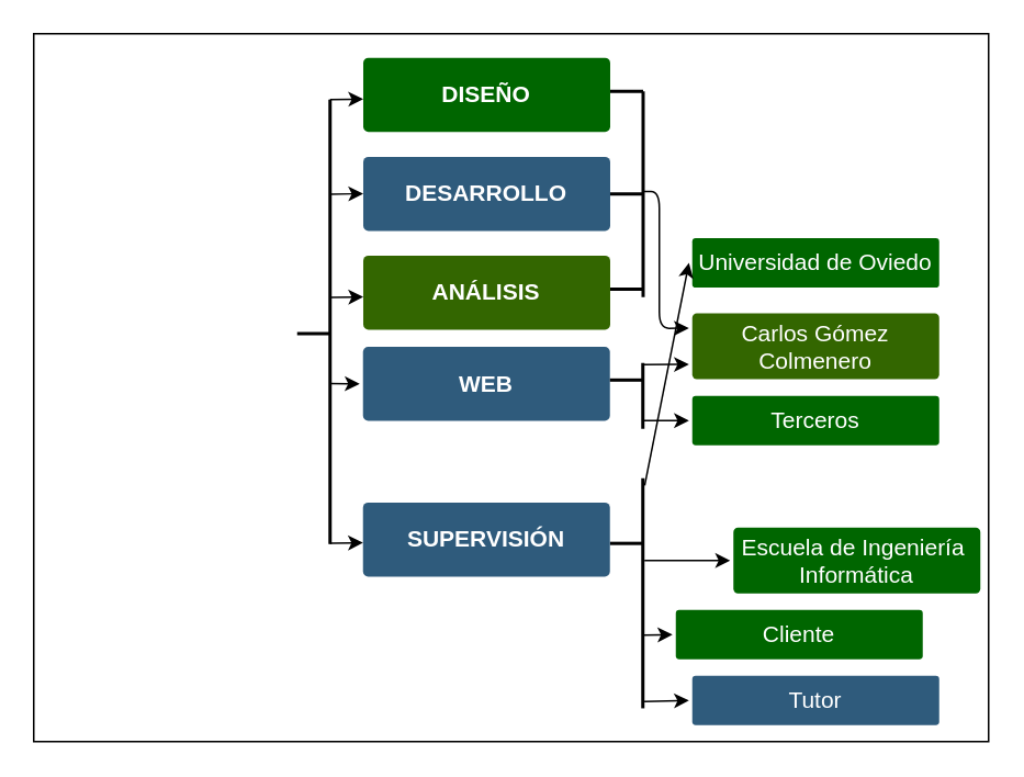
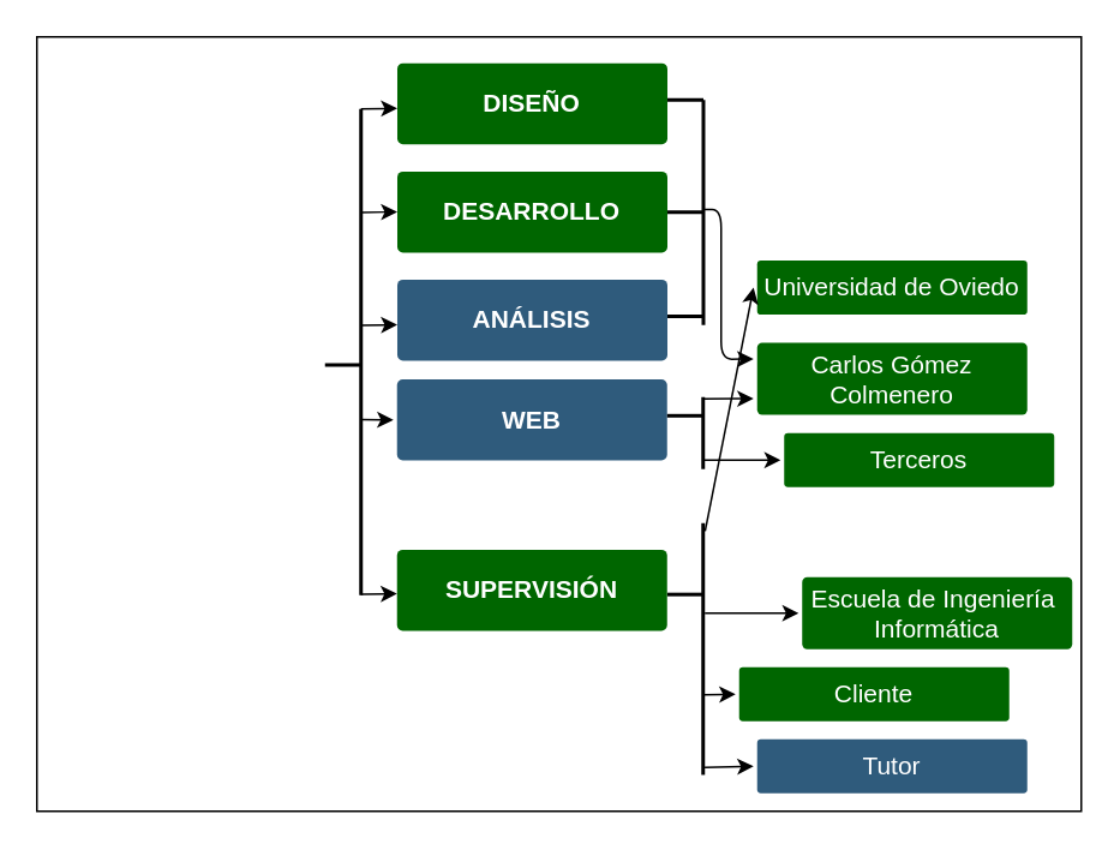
  <mxCell id="0" />
  <mxCell id="1" parent="0" />
  <mxCell id="2" value="" style="rounded=0;whiteSpace=wrap;html=1;fillColor=#FFFFFF;" parent="1" vertex="1"><mxGeometry x="20" y="20" width="580" height="430" as="geometry" /></mxCell>
  <mxCell id="3" value="WEB" style="rounded=1;whiteSpace=wrap;html=1;shadow=0;labelBackgroundColor=none;strokeColor=none;strokeWidth=3;fillColor=#2F5B7C;fontFamily=Helvetica;fontSize=14;fontColor=#FFFFFF;align=center;spacing=5;fontStyle=1;arcSize=7;perimeterSpacing=2;" parent="1" vertex="1"><mxGeometry x="220" y="210.17" width="150" height="45" as="geometry" /></mxCell>
  <mxCell id="4" value="&lt;div&gt;Escuela de Ingeniería&amp;nbsp;&lt;/div&gt;&lt;div&gt;Informática&lt;/div&gt;" style="rounded=1;whiteSpace=wrap;html=1;shadow=0;labelBackgroundColor=none;strokeColor=none;strokeWidth=3;fillColor=#006600;fontFamily=Helvetica;fontSize=14;fontColor=#FFFFFF;align=center;spacing=5;fontStyle=0;arcSize=7;perimeterSpacing=2;" parent="1" vertex="1"><mxGeometry x="445" y="320" width="150" height="40" as="geometry" /></mxCell>
  <mxCell id="5" value="&lt;div&gt;Tutor&lt;/div&gt;" style="rounded=1;whiteSpace=wrap;html=1;shadow=0;labelBackgroundColor=none;strokeColor=none;strokeWidth=3;fillColor=#2f5b7c;fontFamily=Helvetica;fontSize=14;fontColor=#FFFFFF;align=center;spacing=5;fontStyle=0;arcSize=7;perimeterSpacing=2;" parent="1" vertex="1"><mxGeometry x="420" y="410" width="150" height="30" as="geometry" /></mxCell>
  <mxCell id="6" value="Cliente" style="rounded=1;whiteSpace=wrap;html=1;shadow=0;labelBackgroundColor=none;strokeColor=none;strokeWidth=3;fillColor=#006600;fontFamily=Helvetica;fontSize=14;fontColor=#FFFFFF;align=center;spacing=5;fontStyle=0;arcSize=7;perimeterSpacing=2;" parent="1" vertex="1"><mxGeometry x="410" y="370" width="150" height="30" as="geometry" /></mxCell>
  <mxCell id="7" value="Universidad de Oviedo" style="rounded=1;whiteSpace=wrap;html=1;shadow=0;labelBackgroundColor=none;strokeColor=none;strokeWidth=3;fillColor=#006600;fontFamily=Helvetica;fontSize=14;fontColor=#FFFFFF;align=center;spacing=5;fontStyle=0;arcSize=7;perimeterSpacing=2;" parent="1" vertex="1"><mxGeometry x="420" y="144.22" width="150" height="30" as="geometry" /></mxCell>
  <mxCell id="8" value="" style="line;strokeWidth=2;html=1;fillColor=#336600;" parent="1" vertex="1"><mxGeometry x="180" y="197.17" width="20" height="10" as="geometry" /></mxCell>
  <mxCell id="9" value="" style="line;strokeWidth=2;html=1;fillColor=#2F5B7C;direction=south;" parent="1" vertex="1"><mxGeometry x="190" y="60" width="20" height="270" as="geometry" /></mxCell>
  <mxCell id="10" value="" style="endArrow=classic;html=1;strokeColor=#000000;fillColor=#2F5B7C;fontStyle=1;entryX=0;entryY=0.5;entryDx=0;entryDy=0;exitX=0.639;exitY=0.502;exitDx=0;exitDy=0;exitPerimeter=0;" parent="1" source="9" target="3" edge="1"><mxGeometry width="50" height="50" relative="1" as="geometry"><mxPoint x="201" y="233" as="sourcePoint" /><mxPoint x="220" y="167.53" as="targetPoint" /></mxGeometry></mxCell>
  <mxCell id="11" value="" style="line;strokeWidth=2;html=1;fillColor=#336600;direction=south;" parent="1" vertex="1"><mxGeometry x="380.16" y="55" width="20" height="125" as="geometry" /></mxCell>
  <mxCell id="12" value="" style="endArrow=classic;html=1;strokeColor=#000000;fillColor=#000000;fontStyle=1;exitX=0.032;exitY=0.445;exitDx=0;exitDy=0;exitPerimeter=0;entryX=0;entryY=0.5;entryDx=0;entryDy=0;" parent="1" source="22" target="7" edge="1"><mxGeometry width="50" height="50" relative="1" as="geometry"><mxPoint x="410.76" y="367.19" as="sourcePoint" /><mxPoint x="410" y="300" as="targetPoint" /></mxGeometry></mxCell>
  <mxCell id="13" value="" style="endArrow=classic;html=1;strokeColor=#000000;fillColor=#000000;fontStyle=1;exitX=0.358;exitY=0.452;exitDx=0;exitDy=0;exitPerimeter=0;entryX=0;entryY=0.5;entryDx=0;entryDy=0;" parent="1" source="22" target="4" edge="1"><mxGeometry width="50" height="50" relative="1" as="geometry"><mxPoint x="410" y="446.87" as="sourcePoint" /><mxPoint x="410" y="340" as="targetPoint" /></mxGeometry></mxCell>
  <mxCell id="14" value="" style="endArrow=classic;html=1;strokeColor=#000000;fillColor=#000000;fontStyle=1;exitX=0.682;exitY=0.499;exitDx=0;exitDy=0;exitPerimeter=0;entryX=0;entryY=0.5;entryDx=0;entryDy=0;" parent="1" source="22" target="6" edge="1"><mxGeometry width="50" height="50" relative="1" as="geometry"><mxPoint x="410" y="526.87" as="sourcePoint" /><mxPoint x="410" y="384" as="targetPoint" /></mxGeometry></mxCell>
- <mxCell id="15" value="Terceros" style="rounded=1;whiteSpace=wrap;html=1;shadow=0;labelBackgroundColor=none;strokeColor=none;strokeWidth=3;fillColor=#006600;fontFamily=Helvetica;fontSize=14;fontColor=#FFFFFF;align=center;spacing=5;fontStyle=0;arcSize=7;perimeterSpacing=2;" parent="1" vertex="1"><mxGeometry x="420" y="240" width="150" height="30" as="geometry" /></mxCell>
+ <mxCell id="15" value="Terceros" style="rounded=1;whiteSpace=wrap;html=1;shadow=0;labelBackgroundColor=none;strokeColor=none;strokeWidth=3;fillColor=#006600;fontFamily=Helvetica;fontSize=14;fontColor=#FFFFFF;align=center;spacing=5;fontStyle=0;arcSize=7;perimeterSpacing=2;" parent="1" vertex="1"><mxGeometry x="435" y="240" width="150" height="30" as="geometry" /></mxCell>
  <mxCell id="16" value="" style="line;strokeWidth=2;html=1;fillColor=#336600;direction=west;" parent="1" vertex="1"><mxGeometry x="370" y="225.37" width="20" height="10" as="geometry" /></mxCell>
  <mxCell id="17" value="" style="line;strokeWidth=2;html=1;fillColor=#336600;direction=west;" parent="1" vertex="1"><mxGeometry x="370.16" y="50" width="20" height="10" as="geometry" /></mxCell>
  <mxCell id="18" value="" style="line;strokeWidth=2;html=1;fillColor=#336600;direction=west;" parent="1" vertex="1"><mxGeometry x="360.16" y="112.3" width="30" height="10" as="geometry" /></mxCell>
  <mxCell id="19" value="" style="line;strokeWidth=2;html=1;fillColor=#336600;direction=west;" parent="1" vertex="1"><mxGeometry x="370.16" y="170.17" width="20" height="10" as="geometry" /></mxCell>
  <mxCell id="20" value="" style="line;strokeWidth=2;html=1;fillColor=#336600;direction=south;" parent="1" vertex="1"><mxGeometry x="380" y="220" width="20" height="40" as="geometry" /></mxCell>
  <mxCell id="21" value="" style="line;strokeWidth=2;html=1;fillColor=#336600;direction=west;" parent="1" vertex="1"><mxGeometry x="370" y="324.61" width="20" height="10" as="geometry" /></mxCell>
  <mxCell id="22" value="" style="line;strokeWidth=2;html=1;fillColor=#336600;direction=south;" parent="1" vertex="1"><mxGeometry x="380" y="290" width="20" height="139.8" as="geometry" /></mxCell>
- <mxCell id="23" value="Carlos Gómez Colmenero" style="rounded=1;whiteSpace=wrap;html=1;shadow=0;labelBackgroundColor=none;strokeColor=none;strokeWidth=3;fillColor=#336600;fontFamily=Helvetica;fontSize=14;fontColor=#FFFFFF;align=center;spacing=5;fontStyle=0;arcSize=7;perimeterSpacing=2;" parent="1" vertex="1"><mxGeometry x="420" y="189.8" width="150" height="40" as="geometry" /></mxCell>
+ <mxCell id="23" value="Carlos Gómez Colmenero" style="rounded=1;whiteSpace=wrap;html=1;shadow=0;labelBackgroundColor=none;strokeColor=none;strokeWidth=3;fillColor=#006600;fontFamily=Helvetica;fontSize=14;fontColor=#FFFFFF;align=center;spacing=5;fontStyle=0;arcSize=7;perimeterSpacing=2;" parent="1" vertex="1"><mxGeometry x="420" y="189.8" width="150" height="40" as="geometry" /></mxCell>
  <mxCell id="24" value="" style="endArrow=classic;html=1;strokeColor=#000000;fillColor=#000000;fontStyle=1;entryX=0;entryY=0.75;entryDx=0;entryDy=0;exitX=0.025;exitY=0.498;exitDx=0;exitDy=0;exitPerimeter=0;" parent="1" source="20" target="23" edge="1"><mxGeometry width="50" height="50" relative="1" as="geometry"><mxPoint x="391" y="234" as="sourcePoint" /><mxPoint x="410" y="202.53" as="targetPoint" /></mxGeometry></mxCell>
  <mxCell id="25" value="" style="endArrow=classic;html=1;strokeColor=#000000;fillColor=#000000;fontStyle=1;entryX=0;entryY=0.5;entryDx=0;entryDy=0;" parent="1" target="15" edge="1"><mxGeometry width="50" height="50" relative="1" as="geometry"><mxPoint x="390" y="255" as="sourcePoint" /><mxPoint x="420" y="236" as="targetPoint" /></mxGeometry></mxCell>
  <mxCell id="26" value="DISEÑO" style="rounded=1;whiteSpace=wrap;html=1;shadow=0;labelBackgroundColor=none;strokeColor=none;strokeWidth=3;fillColor=#006600;fontFamily=Helvetica;fontSize=14;fontColor=#FFFFFF;align=center;spacing=5;fontStyle=1;arcSize=7;perimeterSpacing=2;" parent="1" vertex="1"><mxGeometry x="220.16" y="34.62" width="150" height="45" as="geometry" /></mxCell>
- <mxCell id="27" value="DESARROLLO" style="rounded=1;whiteSpace=wrap;html=1;shadow=0;labelBackgroundColor=none;strokeColor=none;strokeWidth=3;fillColor=#2F5B7C;fontFamily=Helvetica;fontSize=14;fontColor=#FFFFFF;align=center;spacing=5;fontStyle=1;arcSize=7;perimeterSpacing=2;" parent="1" vertex="1"><mxGeometry x="220.16" y="94.8" width="150" height="45" as="geometry" /></mxCell>
- <mxCell id="28" value="ANÁLISIS" style="rounded=1;whiteSpace=wrap;html=1;shadow=0;labelBackgroundColor=none;strokeColor=none;strokeWidth=3;fillColor=#336600;fontFamily=Helvetica;fontSize=14;fontColor=#FFFFFF;align=center;spacing=5;fontStyle=1;arcSize=7;perimeterSpacing=2;" parent="1" vertex="1"><mxGeometry x="220.16" y="154.8" width="150" height="45" as="geometry" /></mxCell>
- <mxCell id="29" value="SUPERVISIÓN" style="rounded=1;whiteSpace=wrap;html=1;shadow=0;labelBackgroundColor=none;strokeColor=none;strokeWidth=3;fillColor=#2F5B7C;fontFamily=Helvetica;fontSize=14;fontColor=#FFFFFF;align=center;spacing=5;fontStyle=1;arcSize=7;perimeterSpacing=2;" parent="1" vertex="1"><mxGeometry x="220" y="304.8" width="150" height="45" as="geometry" /></mxCell>
+ <mxCell id="27" value="DESARROLLO" style="rounded=1;whiteSpace=wrap;html=1;shadow=0;labelBackgroundColor=none;strokeColor=none;strokeWidth=3;fillColor=#006600;fontFamily=Helvetica;fontSize=14;fontColor=#FFFFFF;align=center;spacing=5;fontStyle=1;arcSize=7;perimeterSpacing=2;" parent="1" vertex="1"><mxGeometry x="220.16" y="94.8" width="150" height="45" as="geometry" /></mxCell>
+ <mxCell id="28" value="ANÁLISIS" style="rounded=1;whiteSpace=wrap;html=1;shadow=0;labelBackgroundColor=none;strokeColor=none;strokeWidth=3;fillColor=#2F5B7C;fontFamily=Helvetica;fontSize=14;fontColor=#FFFFFF;align=center;spacing=5;fontStyle=1;arcSize=7;perimeterSpacing=2;" parent="1" vertex="1"><mxGeometry x="220.16" y="154.8" width="150" height="45" as="geometry" /></mxCell>
+ <mxCell id="29" value="SUPERVISIÓN" style="rounded=1;whiteSpace=wrap;html=1;shadow=0;labelBackgroundColor=none;strokeColor=none;strokeWidth=3;fillColor=#006600;fontFamily=Helvetica;fontSize=14;fontColor=#FFFFFF;align=center;spacing=5;fontStyle=1;arcSize=7;perimeterSpacing=2;" parent="1" vertex="1"><mxGeometry x="220" y="304.8" width="150" height="45" as="geometry" /></mxCell>
  <mxCell id="30" value="" style="endArrow=classic;html=1;strokeColor=#000000;fillColor=#000000;fontStyle=1;exitX=0.97;exitY=0.457;exitDx=0;exitDy=0;exitPerimeter=0;entryX=0;entryY=0.5;entryDx=0;entryDy=0;" parent="1" source="22" target="5" edge="1"><mxGeometry width="50" height="50" relative="1" as="geometry"><mxPoint x="390" y="430.05" as="sourcePoint" /><mxPoint x="410" y="410" as="targetPoint" /></mxGeometry></mxCell>
  <mxCell id="31" value="" style="endArrow=classic;html=1;strokeColor=#000000;fillColor=#2F5B7C;fontStyle=1;entryX=0.014;entryY=0.494;entryDx=0;entryDy=0;entryPerimeter=0;" parent="1" edge="1"><mxGeometry width="50" height="50" relative="1" as="geometry"><mxPoint x="200" y="59.96" as="sourcePoint" /><mxPoint x="220.156" y="59.666" as="targetPoint" /></mxGeometry></mxCell>
  <mxCell id="32" value="" style="endArrow=classic;html=1;strokeColor=#000000;fillColor=#2F5B7C;fontStyle=1;entryX=0.014;entryY=0.494;entryDx=0;entryDy=0;entryPerimeter=0;" parent="1" edge="1"><mxGeometry width="50" height="50" relative="1" as="geometry"><mxPoint x="200" y="117.45" as="sourcePoint" /><mxPoint x="220.156" y="117.156" as="targetPoint" /></mxGeometry></mxCell>
  <mxCell id="33" value="" style="endArrow=classic;html=1;strokeColor=#000000;fillColor=#2F5B7C;fontStyle=1;entryX=0.014;entryY=0.494;entryDx=0;entryDy=0;entryPerimeter=0;" parent="1" edge="1"><mxGeometry width="50" height="50" relative="1" as="geometry"><mxPoint x="200" y="180.13" as="sourcePoint" /><mxPoint x="220.156" y="179.836" as="targetPoint" /></mxGeometry></mxCell>
  <mxCell id="34" value="" style="endArrow=classic;html=1;strokeColor=#000000;fillColor=#2F5B7C;fontStyle=1;entryX=0.014;entryY=0.494;entryDx=0;entryDy=0;entryPerimeter=0;" parent="1" edge="1"><mxGeometry width="50" height="50" relative="1" as="geometry"><mxPoint x="199.84" y="329.49" as="sourcePoint" /><mxPoint x="219.996" y="329.196" as="targetPoint" /></mxGeometry></mxCell>
  <mxCell id="35" value="" style="endArrow=classic;html=1;strokeColor=#000000;fillColor=#000000;fontStyle=1;entryX=0;entryY=0.25;entryDx=0;entryDy=0;exitX=0.009;exitY=0.649;exitDx=0;exitDy=0;exitPerimeter=0;" parent="1" source="18" target="23" edge="1"><mxGeometry width="50" height="50" relative="1" as="geometry"><mxPoint x="400.98" y="230.92" as="sourcePoint" /><mxPoint x="428" y="230.8" as="targetPoint" /><Array as="points"><mxPoint x="400" y="116" /><mxPoint x="400" y="199" /></Array></mxGeometry></mxCell>
